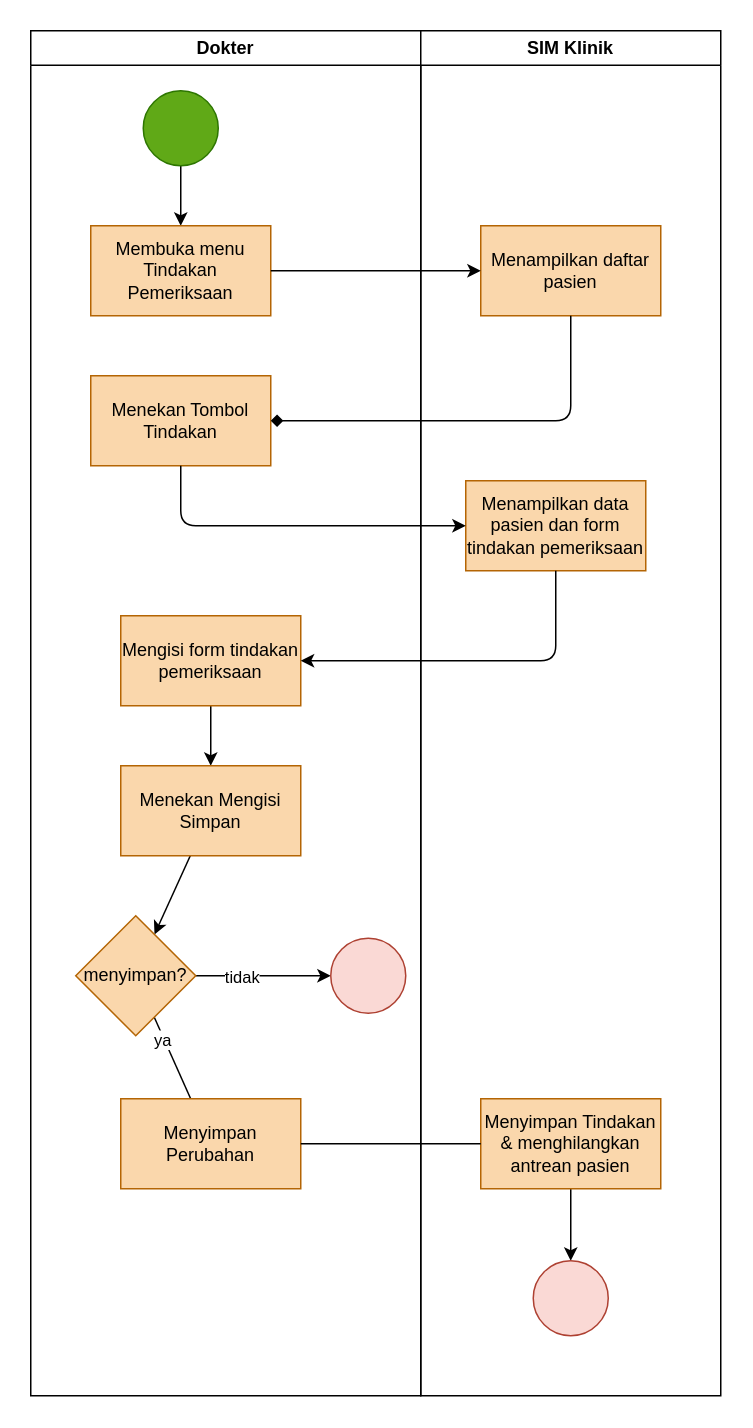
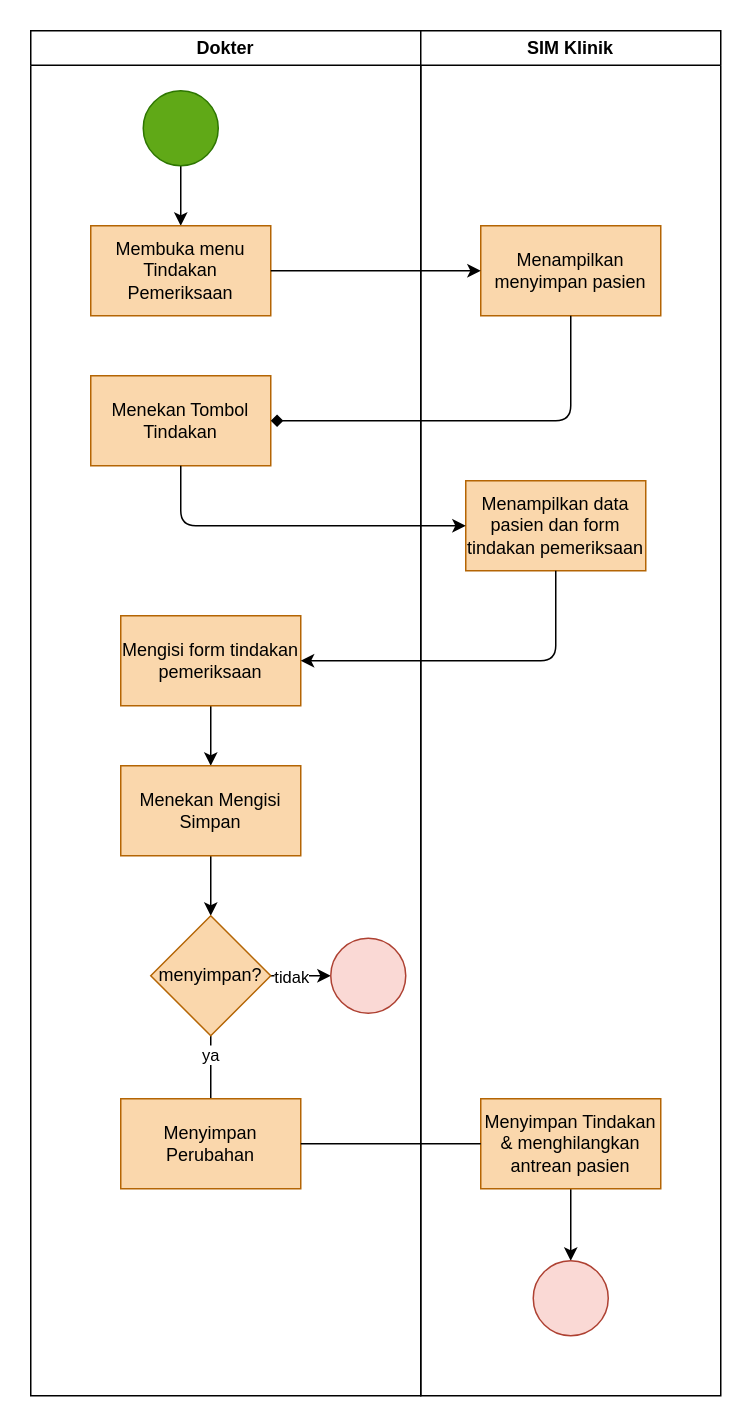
  <mxCell id="0" />
  <mxCell id="1" parent="0" />
  <mxCell id="2" value="Dokter" style="swimlane;whiteSpace=wrap;html=1;" parent="1" vertex="1"><mxGeometry x="20" y="20" width="260" height="910" as="geometry" /></mxCell>
  <mxCell id="3" value="" style="edgeStyle=none;html=1;" edge="1" parent="2" source="4" target="5"><mxGeometry relative="1" as="geometry" /></mxCell>
  <mxCell id="4" value="" style="ellipse;whiteSpace=wrap;html=1;fillColor=#60a917;fontColor=#ffffff;strokeColor=#2D7600;" vertex="1" parent="2"><mxGeometry x="75" y="40" width="50" height="50" as="geometry" /></mxCell>
  <mxCell id="5" value="Membuka menu Tindakan Pemeriksaan" style="whiteSpace=wrap;html=1;fillColor=#fad7ac;strokeColor=#b46504;fontColor=#000000;" vertex="1" parent="2"><mxGeometry x="40" y="130" width="120" height="60" as="geometry" /></mxCell>
  <mxCell id="6" value="Menekan Tombol Tindakan" style="whiteSpace=wrap;html=1;fillColor=#fad7ac;strokeColor=#b46504;fontColor=#000000;" vertex="1" parent="2"><mxGeometry x="40" y="230" width="120" height="60" as="geometry" /></mxCell>
  <mxCell id="7" value="" style="edgeStyle=none;html=1;fontColor=#000000;" edge="1" parent="2" source="8" target="10"><mxGeometry relative="1" as="geometry" /></mxCell>
  <mxCell id="8" value="Mengisi form tindakan pemeriksaan" style="whiteSpace=wrap;html=1;fillColor=#fad7ac;strokeColor=#b46504;fontColor=#000000;" vertex="1" parent="2"><mxGeometry x="60" y="390" width="120" height="60" as="geometry" /></mxCell>
  <mxCell id="9" style="edgeStyle=none;html=1;fontColor=#000000;" edge="1" parent="2" source="10" target="15"><mxGeometry relative="1" as="geometry" /></mxCell>
  <mxCell id="10" value="Menekan Mengisi Simpan" style="whiteSpace=wrap;html=1;fillColor=#fad7ac;strokeColor=#b46504;fontColor=#000000;" vertex="1" parent="2"><mxGeometry x="60" y="490" width="120" height="60" as="geometry" /></mxCell>
  <mxCell id="11" style="edgeStyle=none;html=1;fontColor=#000000;" edge="1" parent="2" source="15" target="16"><mxGeometry relative="1" as="geometry" /></mxCell>
  <mxCell id="12" value="tidak" style="edgeLabel;html=1;align=center;verticalAlign=middle;resizable=0;points=[];fontColor=#000000;" vertex="1" connectable="0" parent="11"><mxGeometry x="-0.336" relative="1" as="geometry"><mxPoint as="offset" /></mxGeometry></mxCell>
  <mxCell id="13" value="" style="edgeStyle=none;html=1;fontColor=#000000;endArrow=none;" edge="1" parent="2" source="15" target="17"><mxGeometry relative="1" as="geometry" /></mxCell>
  <mxCell id="14" value="ya" style="edgeLabel;html=1;align=center;verticalAlign=middle;resizable=0;points=[];fontColor=#000000;" vertex="1" connectable="0" parent="13"><mxGeometry x="-0.448" y="-1" relative="1" as="geometry"><mxPoint as="offset" /></mxGeometry></mxCell>
- <mxCell id="15" value="menyimpan?" style="rhombus;whiteSpace=wrap;html=1;fillColor=#fad7ac;strokeColor=#b46504;fontColor=#000000;" vertex="1" parent="2"><mxGeometry x="30" y="590" width="80" height="80" as="geometry" /></mxCell>
+ <mxCell id="15" value="menyimpan?" style="rhombus;whiteSpace=wrap;html=1;fillColor=#fad7ac;strokeColor=#b46504;fontColor=#000000;" vertex="1" parent="2"><mxGeometry x="80" y="590" width="80" height="80" as="geometry" /></mxCell>
  <mxCell id="16" value="" style="ellipse;whiteSpace=wrap;html=1;fillColor=#fad9d5;strokeColor=#ae4132;" vertex="1" parent="2"><mxGeometry x="200" y="605" width="50" height="50" as="geometry" /></mxCell>
  <mxCell id="17" value="Menyimpan Perubahan" style="whiteSpace=wrap;html=1;fillColor=#fad7ac;strokeColor=#b46504;fontColor=#000000;" vertex="1" parent="2"><mxGeometry x="60" y="712" width="120" height="60" as="geometry" /></mxCell>
  <mxCell id="18" value="SIM Klinik" style="swimlane;whiteSpace=wrap;html=1;" vertex="1" parent="1"><mxGeometry x="280" y="20" width="200" height="910" as="geometry" /></mxCell>
- <mxCell id="19" value="Menampilkan daftar pasien" style="whiteSpace=wrap;html=1;fillColor=#fad7ac;strokeColor=#b46504;fontColor=#000000;" vertex="1" parent="18"><mxGeometry x="40" y="130" width="120" height="60" as="geometry" /></mxCell>
+ <mxCell id="19" value="Menampilkan menyimpan pasien" style="whiteSpace=wrap;html=1;fillColor=#fad7ac;strokeColor=#b46504;fontColor=#000000;" vertex="1" parent="18"><mxGeometry x="40" y="130" width="120" height="60" as="geometry" /></mxCell>
  <mxCell id="20" value="Menampilkan data pasien dan form tindakan pemeriksaan" style="whiteSpace=wrap;html=1;fillColor=#fad7ac;strokeColor=#b46504;fontColor=#000000;" vertex="1" parent="18"><mxGeometry x="30" y="300" width="120" height="60" as="geometry" /></mxCell>
  <mxCell id="21" style="edgeStyle=none;html=1;fontColor=#000000;" edge="1" parent="18" source="22" target="23"><mxGeometry relative="1" as="geometry" /></mxCell>
  <mxCell id="22" value="Menyimpan Tindakan &amp;amp; menghilangkan antrean pasien" style="whiteSpace=wrap;html=1;fillColor=#fad7ac;strokeColor=#b46504;fontColor=#000000;" vertex="1" parent="18"><mxGeometry x="40" y="712" width="120" height="60" as="geometry" /></mxCell>
  <mxCell id="23" value="" style="ellipse;whiteSpace=wrap;html=1;fillColor=#fad9d5;strokeColor=#ae4132;" vertex="1" parent="18"><mxGeometry x="75" y="820" width="50" height="50" as="geometry" /></mxCell>
  <mxCell id="24" value="" style="edgeStyle=none;html=1;fontColor=#000000;" edge="1" parent="1" source="5" target="19"><mxGeometry relative="1" as="geometry" /></mxCell>
  <mxCell id="25" style="edgeStyle=none;html=1;fontColor=#000000;endArrow=diamond;" edge="1" parent="1" source="19" target="6"><mxGeometry relative="1" as="geometry"><Array as="points"><mxPoint x="380" y="280" /></Array></mxGeometry></mxCell>
  <mxCell id="26" value="" style="edgeStyle=none;html=1;fontColor=#000000;" edge="1" parent="1" source="6" target="20"><mxGeometry relative="1" as="geometry"><Array as="points"><mxPoint x="120" y="350" /></Array></mxGeometry></mxCell>
  <mxCell id="27" value="" style="edgeStyle=none;html=1;fontColor=#000000;" edge="1" parent="1" source="20" target="8"><mxGeometry relative="1" as="geometry"><Array as="points"><mxPoint x="370" y="440" /></Array></mxGeometry></mxCell>
  <mxCell id="28" style="edgeStyle=none;html=1;fontColor=#000000;endArrow=none;" edge="1" parent="1" source="17" target="22"><mxGeometry relative="1" as="geometry" /></mxCell>
